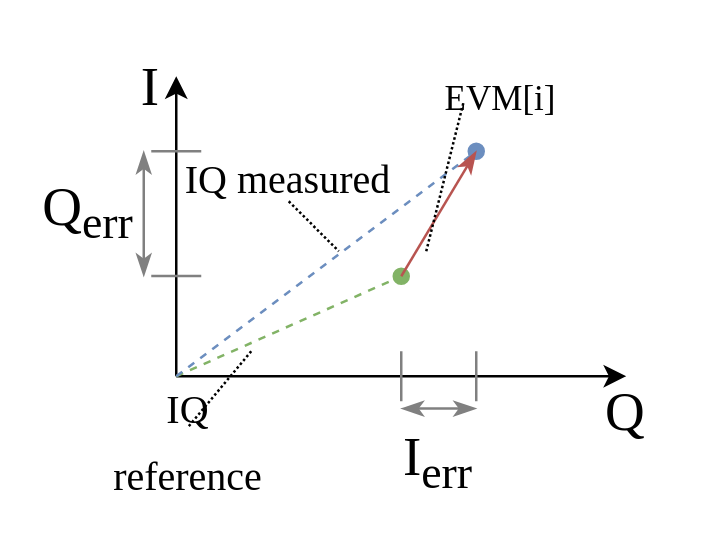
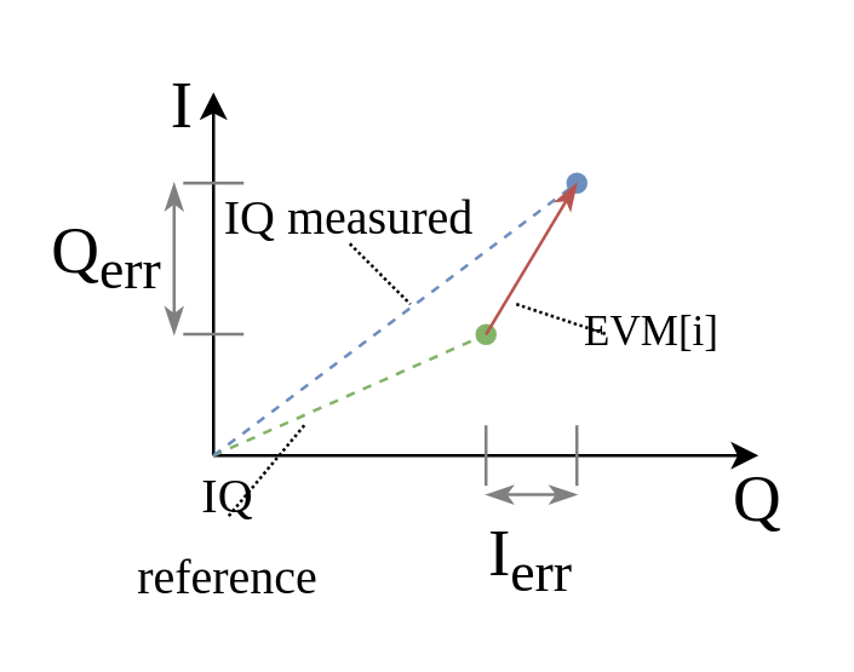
  <mxCell id="0" />
  <mxCell id="1" parent="0" />
  <mxCell id="2" value="" style="endArrow=classic;html=1;rounded=0;endFill=1;" parent="1" edge="1"><mxGeometry width="50" height="50" relative="1" as="geometry"><mxPoint x="70" y="150" as="sourcePoint" /><mxPoint x="70" y="30" as="targetPoint" /></mxGeometry></mxCell>
  <mxCell id="3" value="" style="endArrow=classic;html=1;rounded=0;endFill=1;" parent="1" edge="1"><mxGeometry width="50" height="50" relative="1" as="geometry"><mxPoint x="70" y="150" as="sourcePoint" /><mxPoint x="250" y="150" as="targetPoint" /></mxGeometry></mxCell>
  <mxCell id="4" value="I" style="text;html=1;strokeColor=none;fillColor=none;align=center;verticalAlign=middle;whiteSpace=wrap;rounded=0;fontFamily=UGent Panno Text;fontSize=22;" parent="1" vertex="1"><mxGeometry x="50" y="20" width="20" height="30" as="geometry" /></mxCell>
  <mxCell id="5" value="Q" style="text;html=1;strokeColor=none;fillColor=none;align=center;verticalAlign=middle;whiteSpace=wrap;rounded=0;fontFamily=UGent Panno Text;fontSize=22;" parent="1" vertex="1"><mxGeometry x="240" y="150" width="20" height="30" as="geometry" /></mxCell>
  <mxCell id="6" value="" style="endArrow=oval;html=1;rounded=0;fontFamily=UGent Panno Text;fontSize=22;fontColor=default;dashed=1;fillColor=#d5e8d4;strokeColor=#82b366;endFill=1;" parent="1" edge="1"><mxGeometry width="50" height="50" relative="1" as="geometry"><mxPoint x="70" y="150" as="sourcePoint" /><mxPoint x="160" y="110" as="targetPoint" /></mxGeometry></mxCell>
  <mxCell id="7" value="" style="endArrow=oval;html=1;rounded=0;fontFamily=UGent Panno Text;fontSize=22;fontColor=default;fillColor=#dae8fc;strokeColor=#6c8ebf;endFill=1;dashed=1;" parent="1" edge="1"><mxGeometry width="50" height="50" relative="1" as="geometry"><mxPoint x="70" y="150" as="sourcePoint" /><mxPoint x="190" y="60" as="targetPoint" /></mxGeometry></mxCell>
  <mxCell id="8" value="" style="endArrow=classicThin;html=1;rounded=0;fontFamily=UGent Panno Text;fontSize=22;fontColor=default;startArrow=none;startFill=0;endFill=1;fillColor=#f8cecc;strokeColor=#b85450;" parent="1" edge="1"><mxGeometry width="50" height="50" relative="1" as="geometry"><mxPoint x="160" y="110" as="sourcePoint" /><mxPoint x="190" y="60" as="targetPoint" /></mxGeometry></mxCell>
- <mxCell id="9" value="EVM[i]" style="text;html=1;strokeColor=none;fillColor=none;align=center;verticalAlign=middle;whiteSpace=wrap;rounded=0;fontSize=14;fontFamily=UGent Panno Text;fontColor=default;" parent="1" vertex="1"><mxGeometry x="185" y="30" width="30" height="20" as="geometry" /></mxCell>
+ <mxCell id="9" value="EVM[i]" style="text;html=1;strokeColor=none;fillColor=none;align=center;verticalAlign=middle;whiteSpace=wrap;rounded=0;fontSize=14;fontFamily=UGent Panno Text;fontColor=default;" parent="1" vertex="1"><mxGeometry x="200" y="100" width="30" height="20" as="geometry" /></mxCell>
  <mxCell id="10" value="" style="endArrow=none;dashed=1;html=1;rounded=0;fontFamily=UGent Panno Text;fontSize=22;fontColor=default;entryX=0.5;entryY=0;entryDx=0;entryDy=0;dashPattern=1 1;" parent="1" target="11" edge="1"><mxGeometry width="50" height="50" relative="1" as="geometry"><mxPoint x="100" y="140" as="sourcePoint" /><mxPoint x="140" y="170" as="targetPoint" /></mxGeometry></mxCell>
  <mxCell id="11" value="&lt;font style=&quot;font-size: 16px;&quot;&gt;IQ reference&lt;/font&gt;" style="text;html=1;strokeColor=none;fillColor=none;align=center;verticalAlign=middle;whiteSpace=wrap;rounded=0;fontSize=22;fontFamily=UGent Panno Text;fontColor=default;" parent="1" vertex="1"><mxGeometry x="40" y="170" width="70" height="10" as="geometry" /></mxCell>
  <mxCell id="12" value="&lt;font style=&quot;font-size: 16px;&quot;&gt;IQ measured&lt;/font&gt;" style="text;html=1;strokeColor=none;fillColor=none;align=center;verticalAlign=middle;whiteSpace=wrap;rounded=0;fontSize=22;fontFamily=UGent Panno Text;fontColor=default;" parent="1" vertex="1"><mxGeometry x="70" y="60" width="90" height="20" as="geometry" /></mxCell>
  <mxCell id="13" value="" style="endArrow=none;dashed=1;html=1;rounded=0;fontFamily=UGent Panno Text;fontSize=22;fontColor=default;exitX=0.5;exitY=1;exitDx=0;exitDy=0;dashPattern=1 1;" parent="1" source="12" edge="1"><mxGeometry width="50" height="50" relative="1" as="geometry"><mxPoint x="95" y="70" as="sourcePoint" /><mxPoint x="135" y="100" as="targetPoint" /></mxGeometry></mxCell>
  <mxCell id="14" value="" style="endArrow=none;dashed=1;html=1;rounded=0;fontFamily=UGent Panno Text;fontSize=22;fontColor=default;entryX=0;entryY=0.5;entryDx=0;entryDy=0;dashPattern=1 1;" parent="1" target="9" edge="1"><mxGeometry width="50" height="50" relative="1" as="geometry"><mxPoint x="170" y="100" as="sourcePoint" /><mxPoint x="190" y="120" as="targetPoint" /></mxGeometry></mxCell>
  <mxCell id="15" value="" style="endArrow=none;html=1;rounded=0;fontFamily=UGent Panno Text;fontSize=22;fontColor=default;fillColor=#f5f5f5;strokeColor=#808080;" parent="1" edge="1"><mxGeometry width="50" height="50" relative="1" as="geometry"><mxPoint x="160" y="160" as="sourcePoint" /><mxPoint x="160" y="140" as="targetPoint" /></mxGeometry></mxCell>
  <mxCell id="16" value="" style="endArrow=none;html=1;rounded=0;fontFamily=UGent Panno Text;fontSize=22;fontColor=default;fillColor=#f5f5f5;strokeColor=#808080;" parent="1" edge="1"><mxGeometry width="50" height="50" relative="1" as="geometry"><mxPoint x="190" y="160" as="sourcePoint" /><mxPoint x="190" y="140" as="targetPoint" /></mxGeometry></mxCell>
  <mxCell id="17" value="" style="endArrow=classicThin;startArrow=classicThin;html=1;rounded=0;fontFamily=UGent Panno Text;fontSize=22;fontColor=default;fillColor=#f5f5f5;strokeColor=#808080;startFill=1;endFill=1;" parent="1" edge="1"><mxGeometry width="50" height="50" relative="1" as="geometry"><mxPoint x="160" y="162.94" as="sourcePoint" /><mxPoint x="190" y="162.94" as="targetPoint" /></mxGeometry></mxCell>
  <mxCell id="18" value="I&lt;sub&gt;err&lt;/sub&gt;" style="text;html=1;strokeColor=none;fillColor=none;align=center;verticalAlign=middle;whiteSpace=wrap;rounded=0;fontFamily=UGent Panno Text;fontSize=22;" parent="1" vertex="1"><mxGeometry x="160" y="170" width="30" height="30" as="geometry" /></mxCell>
  <mxCell id="19" value="" style="endArrow=none;html=1;rounded=0;fontFamily=UGent Panno Text;fontSize=22;fontColor=default;fillColor=#f5f5f5;strokeColor=#808080;" parent="1" edge="1"><mxGeometry width="50" height="50" relative="1" as="geometry"><mxPoint x="80" y="60" as="sourcePoint" /><mxPoint x="60" y="60" as="targetPoint" /></mxGeometry></mxCell>
  <mxCell id="20" value="" style="endArrow=none;html=1;rounded=0;fontFamily=UGent Panno Text;fontSize=22;fontColor=default;fillColor=#f5f5f5;strokeColor=#808080;" parent="1" edge="1"><mxGeometry width="50" height="50" relative="1" as="geometry"><mxPoint x="80" y="109.89" as="sourcePoint" /><mxPoint x="60" y="109.89" as="targetPoint" /></mxGeometry></mxCell>
  <mxCell id="21" value="" style="endArrow=classicThin;startArrow=classicThin;html=1;rounded=0;fontFamily=UGent Panno Text;fontSize=22;fontColor=default;fillColor=#f5f5f5;strokeColor=#808080;startFill=1;endFill=1;" parent="1" edge="1"><mxGeometry width="50" height="50" relative="1" as="geometry"><mxPoint x="57" y="110" as="sourcePoint" /><mxPoint x="57" y="60" as="targetPoint" /></mxGeometry></mxCell>
  <mxCell id="22" value="Q&lt;sub&gt;err&lt;/sub&gt;" style="text;html=1;strokeColor=none;fillColor=none;align=center;verticalAlign=middle;whiteSpace=wrap;rounded=0;fontFamily=UGent Panno Text;fontSize=22;" parent="1" vertex="1"><mxGeometry x="20" y="70" width="30" height="30" as="geometry" /></mxCell>
